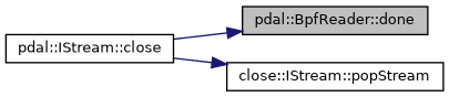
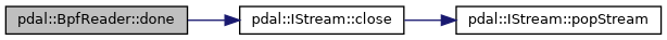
  digraph {
    rankdir=LR
    node [color=black fillcolor=white fontname=Helvetica fontsize=10 shape=record style=filled]
    edge [color=midnightblue fontname=Helvetica fontsize=10 labelfontname=Helvetica labelfontsize=10 style=solid]
    n1 [fillcolor=grey75 fontcolor=black height=0.2 label="pdal::BpfReader::done" width=0.4]
    n2 [height=0.2 label="pdal::IStream::close" width=0.4]
-   n3 [height=0.2 label="close::IStream::popStream" width=0.4]
-   n2 -> n1
+   n3 [height=0.2 label="pdal::IStream::popStream" width=0.4]
+   n1 -> n2
    n2 -> n3
  }
